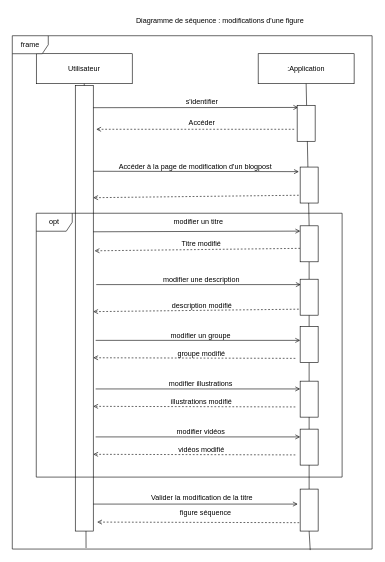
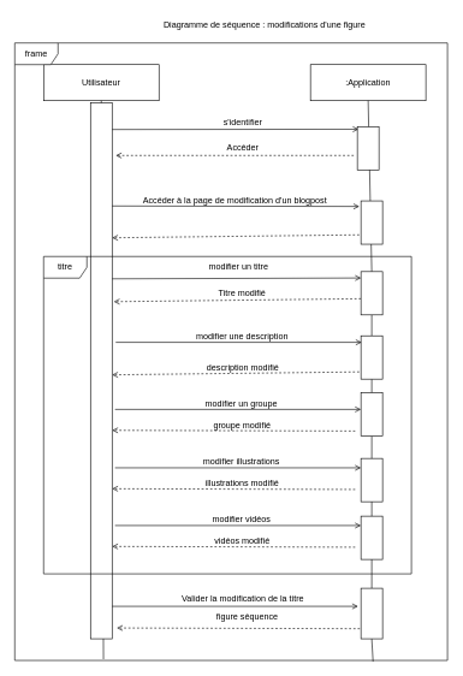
  <mxCell id="0" />
  <mxCell id="1" parent="0" />
  <mxCell id="2" value="Utilisateur" style="html=1;whiteSpace=wrap;" vertex="1" parent="1"><mxGeometry x="60" y="89" width="160" height="50" as="geometry" /></mxCell>
  <mxCell id="3" value=":Application" style="html=1;whiteSpace=wrap;" vertex="1" parent="1"><mxGeometry x="430" y="89" width="160" height="50" as="geometry" /></mxCell>
  <mxCell id="4" value="" style="endArrow=none;html=1;rounded=0;entryX=0.5;entryY=1;entryDx=0;entryDy=0;exitX=0.205;exitY=0.998;exitDx=0;exitDy=0;exitPerimeter=0;" edge="1" parent="1" source="8" target="2"><mxGeometry width="50" height="50" relative="1" as="geometry"><mxPoint x="140" y="649" as="sourcePoint" /><mxPoint x="180" y="219" as="targetPoint" /></mxGeometry></mxCell>
  <mxCell id="5" value="" style="endArrow=none;html=1;rounded=0;entryX=0.5;entryY=1;entryDx=0;entryDy=0;exitX=0.5;exitY=0;exitDx=0;exitDy=0;" edge="1" parent="1" source="22" target="3"><mxGeometry width="50" height="50" relative="1" as="geometry"><mxPoint x="419.5" y="649" as="sourcePoint" /><mxPoint x="419.5" y="139" as="targetPoint" /></mxGeometry></mxCell>
  <mxCell id="6" value="" style="endArrow=open;html=1;rounded=0;endFill=0;entryX=0.062;entryY=0.06;entryDx=0;entryDy=0;entryPerimeter=0;" edge="1" parent="1" target="19"><mxGeometry width="50" height="50" relative="1" as="geometry"><mxPoint x="140" y="179" as="sourcePoint" /><mxPoint x="400" y="179" as="targetPoint" /></mxGeometry></mxCell>
  <mxCell id="7" value="s'identifier" style="text;html=1;align=center;verticalAlign=middle;resizable=0;points=[];autosize=1;strokeColor=none;fillColor=none;" vertex="1" parent="1"><mxGeometry x="296" y="155" width="80" height="30" as="geometry" /></mxCell>
  <mxCell id="8" value="frame" style="shape=umlFrame;whiteSpace=wrap;html=1;pointerEvents=0;" vertex="1" parent="1"><mxGeometry x="20" y="59" width="600" height="856" as="geometry" /></mxCell>
  <mxCell id="9" value="Diagramme de séquence : modifications d'une figure" style="text;html=1;align=center;verticalAlign=middle;resizable=0;points=[];autosize=1;strokeColor=none;fillColor=none;" vertex="1" parent="1"><mxGeometry x="216" y="20" width="300" height="30" as="geometry" /></mxCell>
  <mxCell id="10" value="" style="endArrow=open;html=1;rounded=0;endFill=0;dashed=1;" edge="1" parent="1"><mxGeometry width="50" height="50" relative="1" as="geometry"><mxPoint x="490" y="215" as="sourcePoint" /><mxPoint x="160" y="215" as="targetPoint" /></mxGeometry></mxCell>
  <mxCell id="11" value="Accéder" style="text;html=1;align=center;verticalAlign=middle;resizable=0;points=[];autosize=1;strokeColor=none;fillColor=none;" vertex="1" parent="1"><mxGeometry x="301" y="190" width="70" height="30" as="geometry" /></mxCell>
  <mxCell id="12" value="" style="endArrow=open;html=1;rounded=0;endFill=0;entryX=0.005;entryY=0.147;entryDx=0;entryDy=0;entryPerimeter=0;" edge="1" parent="1" target="22"><mxGeometry width="50" height="50" relative="1" as="geometry"><mxPoint x="140" y="386" as="sourcePoint" /><mxPoint x="400" y="385" as="targetPoint" /></mxGeometry></mxCell>
  <mxCell id="13" value="modifier un titre" style="text;html=1;align=center;verticalAlign=middle;resizable=0;points=[];autosize=1;strokeColor=none;fillColor=none;" vertex="1" parent="1"><mxGeometry x="275" y="355" width="110" height="30" as="geometry" /></mxCell>
  <mxCell id="14" value="Titre modifié" style="text;html=1;align=center;verticalAlign=middle;resizable=0;points=[];autosize=1;strokeColor=none;fillColor=none;" vertex="1" parent="1"><mxGeometry x="290.3" y="391" width="90" height="30" as="geometry" /></mxCell>
  <mxCell id="15" value="" style="endArrow=open;html=1;rounded=0;endFill=0;dashed=1;exitX=-0.01;exitY=0.876;exitDx=0;exitDy=0;exitPerimeter=0;entryX=1.067;entryY=0.386;entryDx=0;entryDy=0;entryPerimeter=0;" edge="1" parent="1"><mxGeometry width="50" height="50" relative="1" as="geometry"><mxPoint x="500" y="413.56" as="sourcePoint" /><mxPoint x="157.31" y="417.658" as="targetPoint" /></mxGeometry></mxCell>
  <mxCell id="16" value="" style="endArrow=open;html=1;rounded=0;endFill=0;entryX=-0.072;entryY=0.127;entryDx=0;entryDy=0;entryPerimeter=0;" edge="1" parent="1" target="20"><mxGeometry width="50" height="50" relative="1" as="geometry"><mxPoint x="140" y="285" as="sourcePoint" /><mxPoint x="420" y="285" as="targetPoint" /></mxGeometry></mxCell>
  <mxCell id="17" value="Accéder à la page de modification d'un blogpost" style="text;html=1;align=center;verticalAlign=middle;resizable=0;points=[];autosize=1;strokeColor=none;fillColor=none;" vertex="1" parent="1"><mxGeometry x="185" y="263" width="280" height="30" as="geometry" /></mxCell>
  <mxCell id="18" value="" style="rounded=0;whiteSpace=wrap;html=1;strokeWidth=1;" vertex="1" parent="1"><mxGeometry x="125" y="142" width="30" height="743" as="geometry" /></mxCell>
  <mxCell id="19" value="" style="rounded=0;whiteSpace=wrap;html=1;strokeWidth=1;" vertex="1" parent="1"><mxGeometry x="495" y="175" width="30" height="60" as="geometry" /></mxCell>
  <mxCell id="20" value="" style="rounded=0;whiteSpace=wrap;html=1;strokeWidth=1;" vertex="1" parent="1"><mxGeometry x="500" y="278" width="30" height="60" as="geometry" /></mxCell>
  <mxCell id="21" value="" style="endArrow=none;html=1;rounded=0;entryX=0.5;entryY=1;entryDx=0;entryDy=0;exitX=0.5;exitY=0;exitDx=0;exitDy=0;" edge="1" parent="1" source="24" target="22"><mxGeometry width="50" height="50" relative="1" as="geometry"><mxPoint x="516.12" y="669.242" as="sourcePoint" /><mxPoint x="509.5" y="139" as="targetPoint" /></mxGeometry></mxCell>
  <mxCell id="22" value="" style="rounded=0;whiteSpace=wrap;html=1;strokeWidth=1;" vertex="1" parent="1"><mxGeometry x="500" y="376" width="30" height="60" as="geometry" /></mxCell>
  <mxCell id="23" value="" style="endArrow=none;html=1;rounded=0;entryX=0.5;entryY=1;entryDx=0;entryDy=0;exitX=0.5;exitY=0;exitDx=0;exitDy=0;" edge="1" parent="1" source="29" target="24"><mxGeometry width="50" height="50" relative="1" as="geometry"><mxPoint x="516.12" y="669.242" as="sourcePoint" /><mxPoint x="515" y="436" as="targetPoint" /></mxGeometry></mxCell>
  <mxCell id="24" value="" style="rounded=0;whiteSpace=wrap;html=1;strokeWidth=1;" vertex="1" parent="1"><mxGeometry x="500" y="465" width="30" height="60" as="geometry" /></mxCell>
  <mxCell id="25" value="modifier&amp;nbsp;une description" style="text;html=1;align=center;verticalAlign=middle;resizable=0;points=[];autosize=1;strokeColor=none;fillColor=none;" vertex="1" parent="1"><mxGeometry x="260" y="451" width="150" height="30" as="geometry" /></mxCell>
  <mxCell id="26" value="" style="endArrow=open;html=1;rounded=0;endFill=0;entryX=0.005;entryY=0.147;entryDx=0;entryDy=0;entryPerimeter=0;" edge="1" parent="1"><mxGeometry width="50" height="50" relative="1" as="geometry"><mxPoint x="160" y="474" as="sourcePoint" /><mxPoint x="501" y="474" as="targetPoint" /></mxGeometry></mxCell>
  <mxCell id="27" value="description modifié" style="text;html=1;align=center;verticalAlign=middle;resizable=0;points=[];autosize=1;strokeColor=none;fillColor=none;" vertex="1" parent="1"><mxGeometry x="276" y="495" width="120" height="30" as="geometry" /></mxCell>
  <mxCell id="28" value="" style="endArrow=none;html=1;rounded=0;entryX=0.5;entryY=1;entryDx=0;entryDy=0;" edge="1" parent="1" source="43" target="29"><mxGeometry width="50" height="50" relative="1" as="geometry"><mxPoint x="515" y="895" as="sourcePoint" /><mxPoint x="515" y="525" as="targetPoint" /></mxGeometry></mxCell>
  <mxCell id="29" value="" style="rounded=0;whiteSpace=wrap;html=1;strokeWidth=1;" vertex="1" parent="1"><mxGeometry x="500" y="544" width="30" height="60" as="geometry" /></mxCell>
  <mxCell id="30" value="modifier&amp;nbsp;un groupe" style="text;html=1;align=center;verticalAlign=middle;resizable=0;points=[];autosize=1;strokeColor=none;fillColor=none;" vertex="1" parent="1"><mxGeometry x="274" y="544" width="120" height="30" as="geometry" /></mxCell>
  <mxCell id="31" value="" style="endArrow=open;html=1;rounded=0;endFill=0;entryX=0.005;entryY=0.147;entryDx=0;entryDy=0;entryPerimeter=0;" edge="1" parent="1"><mxGeometry width="50" height="50" relative="1" as="geometry"><mxPoint x="159" y="567" as="sourcePoint" /><mxPoint x="500" y="567" as="targetPoint" /></mxGeometry></mxCell>
  <mxCell id="32" value="groupe modifié" style="text;html=1;align=center;verticalAlign=middle;resizable=0;points=[];autosize=1;strokeColor=none;fillColor=none;" vertex="1" parent="1"><mxGeometry x="285" y="574" width="100" height="30" as="geometry" /></mxCell>
  <mxCell id="33" value="" style="endArrow=open;html=1;rounded=0;endFill=0;dashed=1;exitX=-0.01;exitY=0.876;exitDx=0;exitDy=0;exitPerimeter=0;entryX=1.039;entryY=0.731;entryDx=0;entryDy=0;entryPerimeter=0;" edge="1" parent="1"><mxGeometry width="50" height="50" relative="1" as="geometry"><mxPoint x="492" y="597" as="sourcePoint" /><mxPoint x="155" y="596" as="targetPoint" /></mxGeometry></mxCell>
  <mxCell id="34" value="" style="rounded=0;whiteSpace=wrap;html=1;strokeWidth=1;" vertex="1" parent="1"><mxGeometry x="500" y="635" width="30" height="60" as="geometry" /></mxCell>
  <mxCell id="35" value="modifier&amp;nbsp;illustrations" style="text;html=1;align=center;verticalAlign=middle;resizable=0;points=[];autosize=1;strokeColor=none;fillColor=none;" vertex="1" parent="1"><mxGeometry x="269" y="625" width="130" height="30" as="geometry" /></mxCell>
  <mxCell id="36" value="" style="endArrow=open;html=1;rounded=0;endFill=0;entryX=0.005;entryY=0.147;entryDx=0;entryDy=0;entryPerimeter=0;" edge="1" parent="1"><mxGeometry width="50" height="50" relative="1" as="geometry"><mxPoint x="159" y="648" as="sourcePoint" /><mxPoint x="500" y="648" as="targetPoint" /></mxGeometry></mxCell>
  <mxCell id="37" value="illustrations modifié" style="text;html=1;align=center;verticalAlign=middle;resizable=0;points=[];autosize=1;strokeColor=none;fillColor=none;" vertex="1" parent="1"><mxGeometry x="270" y="655" width="130" height="30" as="geometry" /></mxCell>
  <mxCell id="38" value="" style="endArrow=open;html=1;rounded=0;endFill=0;dashed=1;exitX=-0.01;exitY=0.876;exitDx=0;exitDy=0;exitPerimeter=0;entryX=1.039;entryY=0.731;entryDx=0;entryDy=0;entryPerimeter=0;" edge="1" parent="1"><mxGeometry width="50" height="50" relative="1" as="geometry"><mxPoint x="492" y="678" as="sourcePoint" /><mxPoint x="155" y="677" as="targetPoint" /></mxGeometry></mxCell>
  <mxCell id="39" value="Valider la modification de la titre" style="text;html=1;align=center;verticalAlign=middle;resizable=0;points=[];autosize=1;strokeColor=none;fillColor=none;" vertex="1" parent="1"><mxGeometry x="236" y="815" width="200" height="30" as="geometry" /></mxCell>
  <mxCell id="40" value="figure séquence" style="text;html=1;align=center;verticalAlign=middle;resizable=0;points=[];autosize=1;strokeColor=none;fillColor=none;" vertex="1" parent="1"><mxGeometry x="291.5" y="840" width="100" height="30" as="geometry" /></mxCell>
  <mxCell id="41" value="" style="endArrow=open;html=1;rounded=0;endFill=0;dashed=1;exitX=-0.01;exitY=0.876;exitDx=0;exitDy=0;exitPerimeter=0;entryX=1.039;entryY=0.731;entryDx=0;entryDy=0;entryPerimeter=0;" edge="1" parent="1"><mxGeometry width="50" height="50" relative="1" as="geometry"><mxPoint x="498.5" y="871" as="sourcePoint" /><mxPoint x="161.5" y="870" as="targetPoint" /></mxGeometry></mxCell>
  <mxCell id="42" value="" style="endArrow=none;html=1;rounded=0;entryX=0.5;entryY=1;entryDx=0;entryDy=0;exitX=0.828;exitY=1.002;exitDx=0;exitDy=0;exitPerimeter=0;" edge="1" parent="1" source="8" target="43"><mxGeometry width="50" height="50" relative="1" as="geometry"><mxPoint x="515" y="815" as="sourcePoint" /><mxPoint x="515" y="604" as="targetPoint" /></mxGeometry></mxCell>
  <mxCell id="43" value="" style="rounded=0;whiteSpace=wrap;html=1;strokeWidth=1;" vertex="1" parent="1"><mxGeometry x="500" y="815" width="30" height="70" as="geometry" /></mxCell>
  <mxCell id="44" value="" style="endArrow=open;html=1;rounded=0;endFill=0;entryX=0.005;entryY=0.147;entryDx=0;entryDy=0;entryPerimeter=0;" edge="1" parent="1"><mxGeometry width="50" height="50" relative="1" as="geometry"><mxPoint x="155" y="840" as="sourcePoint" /><mxPoint x="496" y="840" as="targetPoint" /></mxGeometry></mxCell>
  <mxCell id="45" value="" style="endArrow=open;html=1;rounded=0;endFill=0;dashed=1;exitX=-0.01;exitY=0.876;exitDx=0;exitDy=0;exitPerimeter=0;entryX=1.067;entryY=0.386;entryDx=0;entryDy=0;entryPerimeter=0;" edge="1" parent="1"><mxGeometry width="50" height="50" relative="1" as="geometry"><mxPoint x="497.69" y="515" as="sourcePoint" /><mxPoint x="155" y="519.098" as="targetPoint" /></mxGeometry></mxCell>
  <mxCell id="46" value="" style="endArrow=open;html=1;rounded=0;endFill=0;dashed=1;exitX=-0.01;exitY=0.876;exitDx=0;exitDy=0;exitPerimeter=0;entryX=1.067;entryY=0.386;entryDx=0;entryDy=0;entryPerimeter=0;" edge="1" parent="1"><mxGeometry width="50" height="50" relative="1" as="geometry"><mxPoint x="497.69" y="325" as="sourcePoint" /><mxPoint x="155" y="329.098" as="targetPoint" /></mxGeometry></mxCell>
  <mxCell id="47" value="" style="rounded=0;whiteSpace=wrap;html=1;strokeWidth=1;" vertex="1" parent="1"><mxGeometry x="500" y="715" width="30" height="60" as="geometry" /></mxCell>
  <mxCell id="48" value="modifier&amp;nbsp;vidéos" style="text;html=1;align=center;verticalAlign=middle;resizable=0;points=[];autosize=1;strokeColor=none;fillColor=none;" vertex="1" parent="1"><mxGeometry x="284" y="705" width="100" height="30" as="geometry" /></mxCell>
  <mxCell id="49" value="vidéos modifié" style="text;html=1;align=center;verticalAlign=middle;resizable=0;points=[];autosize=1;strokeColor=none;fillColor=none;" vertex="1" parent="1"><mxGeometry x="285" y="735" width="100" height="30" as="geometry" /></mxCell>
  <mxCell id="50" value="" style="endArrow=open;html=1;rounded=0;endFill=0;entryX=0.005;entryY=0.147;entryDx=0;entryDy=0;entryPerimeter=0;" edge="1" parent="1"><mxGeometry width="50" height="50" relative="1" as="geometry"><mxPoint x="159" y="728" as="sourcePoint" /><mxPoint x="500" y="728" as="targetPoint" /></mxGeometry></mxCell>
  <mxCell id="51" value="" style="endArrow=open;html=1;rounded=0;endFill=0;dashed=1;exitX=-0.01;exitY=0.876;exitDx=0;exitDy=0;exitPerimeter=0;entryX=1.039;entryY=0.731;entryDx=0;entryDy=0;entryPerimeter=0;" edge="1" parent="1"><mxGeometry width="50" height="50" relative="1" as="geometry"><mxPoint x="492" y="758" as="sourcePoint" /><mxPoint x="155" y="757" as="targetPoint" /></mxGeometry></mxCell>
- <mxCell id="52" value="opt" style="shape=umlFrame;whiteSpace=wrap;html=1;pointerEvents=0;gradientColor=none;swimlaneFillColor=none;" vertex="1" parent="1"><mxGeometry x="60" y="355" width="510" height="440" as="geometry" /></mxCell>
+ <mxCell id="52" value="titre" style="shape=umlFrame;whiteSpace=wrap;html=1;pointerEvents=0;gradientColor=none;swimlaneFillColor=none;" vertex="1" parent="1"><mxGeometry x="60" y="355" width="510" height="440" as="geometry" /></mxCell>
